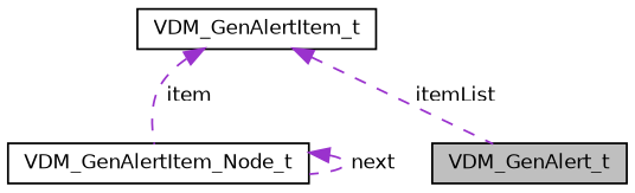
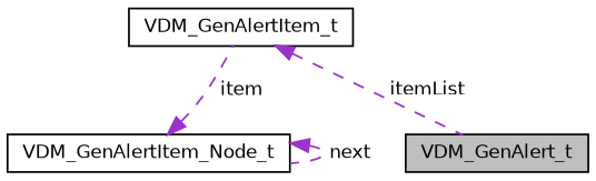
  digraph {
    fontname="DejaVu Sans"
    node [color=black fontname="DejaVu Sans" fontsize=10 shape=record]
    edge [color=darkorchid3 dir=back fontname="DejaVu Sans" fontsize=10 labelfontname=FreeSans labelfontsize=10 style=dashed]
    n1 [fillcolor=grey75 fontcolor=black height=0.2 label=VDM_GenAlert_t style=filled width=0.4]
    n2 [height=0.2 label=VDM_GenAlertItem_Node_t width=0.4]
    n3 [height=0.2 label=VDM_GenAlertItem_t width=0.4]
    n2 -> n2 [label=" next"]
    n3 -> n1 [label=" itemList"]
-   n3 -> n2 [label=" item"]
+   n2 -> n3 [label=" item"]
  }
